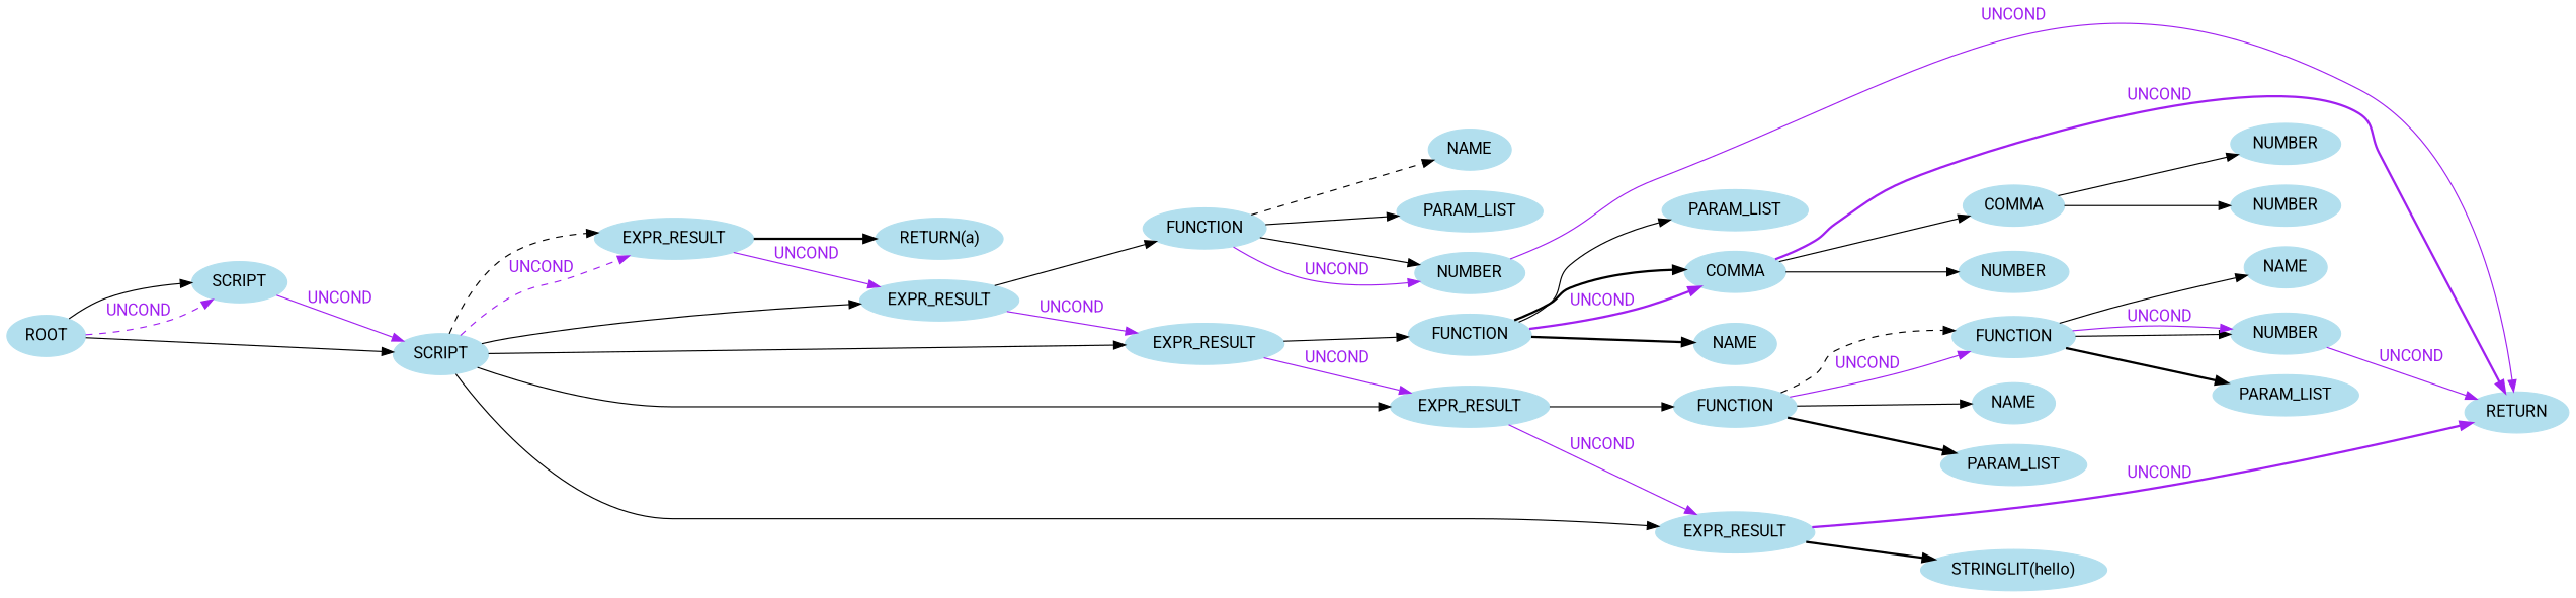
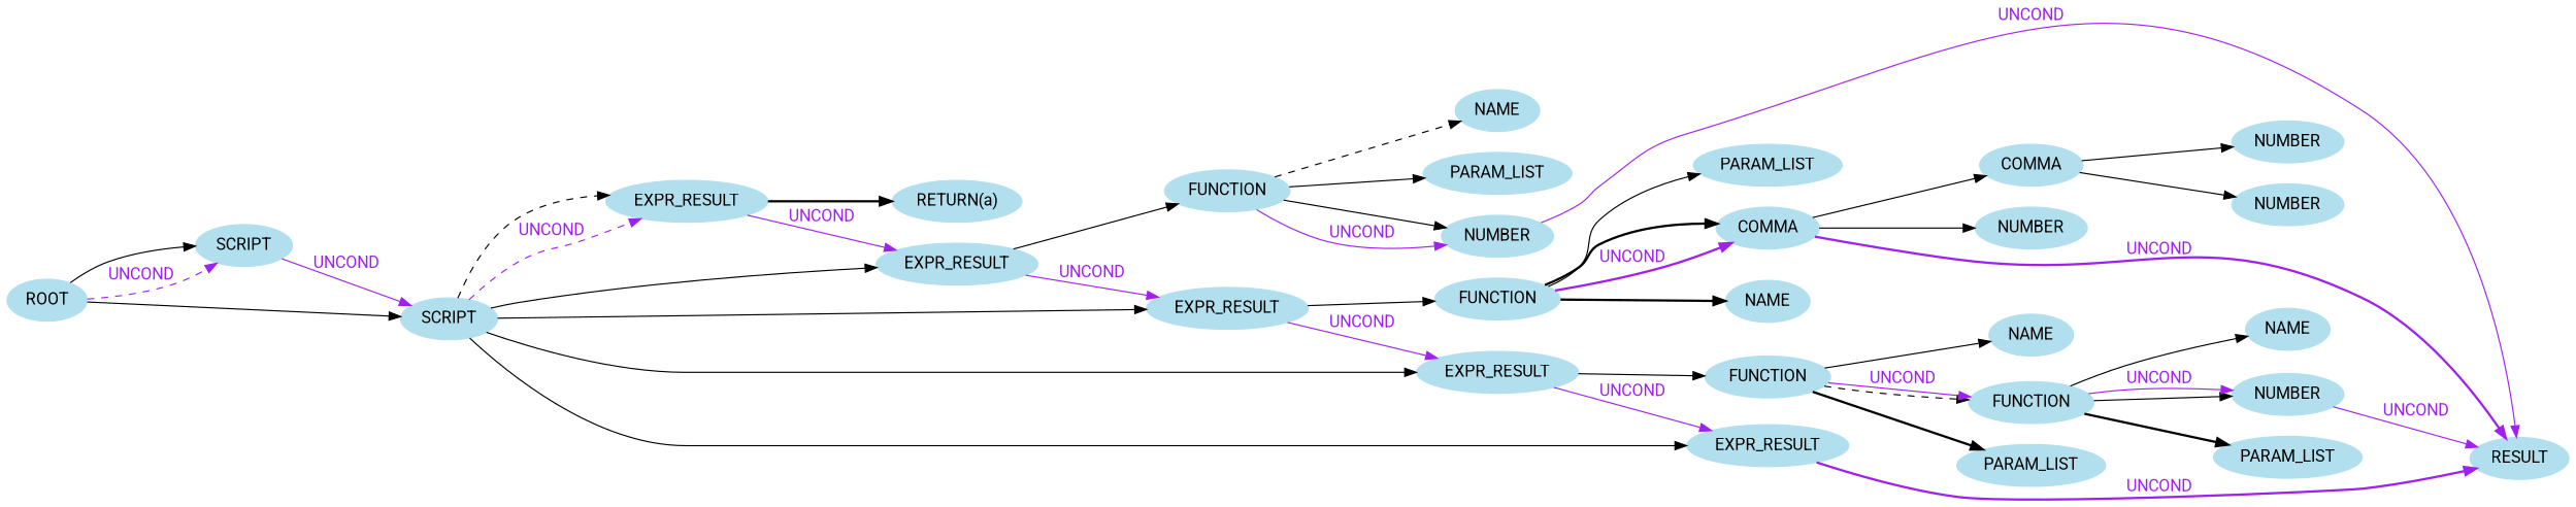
  digraph {
    fontname=Roboto
    rankdir=LR
    node [color=lightblue2 fontname=Roboto style=filled]
    edge [fontname=Roboto style=solid weight=1]
    n1 [label=ROOT]
    n2 [label=SCRIPT]
    n3 [label=SCRIPT]
    n4 [label=EXPR_RESULT]
    n5 [label=EXPR_RESULT]
    n6 [label=EXPR_RESULT]
    n7 [label=EXPR_RESULT]
    n8 [label=EXPR_RESULT]
    n9 [label="RETURN(a)"]
    n10 [label=FUNCTION]
    n11 [label=FUNCTION]
    n12 [label=FUNCTION]
-   RETURN
-   n14 [label="STRINGLIT(hello)"]
+   RETURN [label=RESULT]
    n15 [label=NAME]
    n16 [label=PARAM_LIST]
    n17 [label=NUMBER]
    n18 [label=NAME]
    n19 [label=PARAM_LIST]
    n20 [label=COMMA]
    n21 [label=COMMA]
    n22 [label=NUMBER]
    n23 [label=NUMBER]
    n24 [label=NUMBER]
    n25 [label=NAME]
    n26 [label=PARAM_LIST]
    n27 [label=FUNCTION]
    n28 [label=NAME]
    n29 [label=PARAM_LIST]
    n30 [label=NUMBER]
    n1 -> n2
    n1 -> n2 [color=purple fontcolor=purple label=UNCOND style=dashed weight=0.01]
    n1 -> n3
    n2 -> n3 [color=purple fontcolor=purple label=UNCOND weight=0.01]
    n3 -> n4 [style=dashed]
    n3 -> n4 [color=purple fontcolor=purple label=UNCOND style=dashed weight=0.01]
    n3 -> n5
    n3 -> n6
    n3 -> n7
    n3 -> n8
    n4 -> n5 [color=purple fontcolor=purple label=UNCOND weight=0.01]
    n4 -> n9 [style=bold]
    n5 -> n6 [color=purple fontcolor=purple label=UNCOND weight=0.01]
    n5 -> n10
    n6 -> n7 [color=purple fontcolor=purple label=UNCOND weight=0.01]
    n6 -> n11
    n7 -> n8 [color=purple fontcolor=purple label=UNCOND weight=0.01]
    n7 -> n12
    n8 -> RETURN [color=purple fontcolor=purple label=UNCOND style=bold weight=0.01]
-   n8 -> n14 [style=bold]
    n10 -> n15 [style=dashed]
    n10 -> n16
    n10 -> n17
    n10 -> n17 [color=purple fontcolor=purple label=UNCOND weight=0.01]
    n11 -> n18 [style=bold]
    n11 -> n19
    n11 -> n20 [style=bold]
    n11 -> n20 [color=purple fontcolor=purple label=UNCOND style=bold weight=0.01]
    n12 -> n25
    n12 -> n26 [style=bold]
    n12 -> n27 [style=dashed]
    n12 -> n27 [color=purple fontcolor=purple label=UNCOND weight=0.01]
    n17 -> RETURN [color=purple fontcolor=purple label=UNCOND weight=0.01]
    n20 -> RETURN [color=purple fontcolor=purple label=UNCOND style=bold weight=0.01]
    n20 -> n21
    n20 -> n22
    n21 -> n23
    n21 -> n24
    n27 -> n28
    n27 -> n29 [style=bold]
    n27 -> n30
    n27 -> n30 [color=purple fontcolor=purple label=UNCOND weight=0.01]
    n30 -> RETURN [color=purple fontcolor=purple label=UNCOND weight=0.01]
  }
